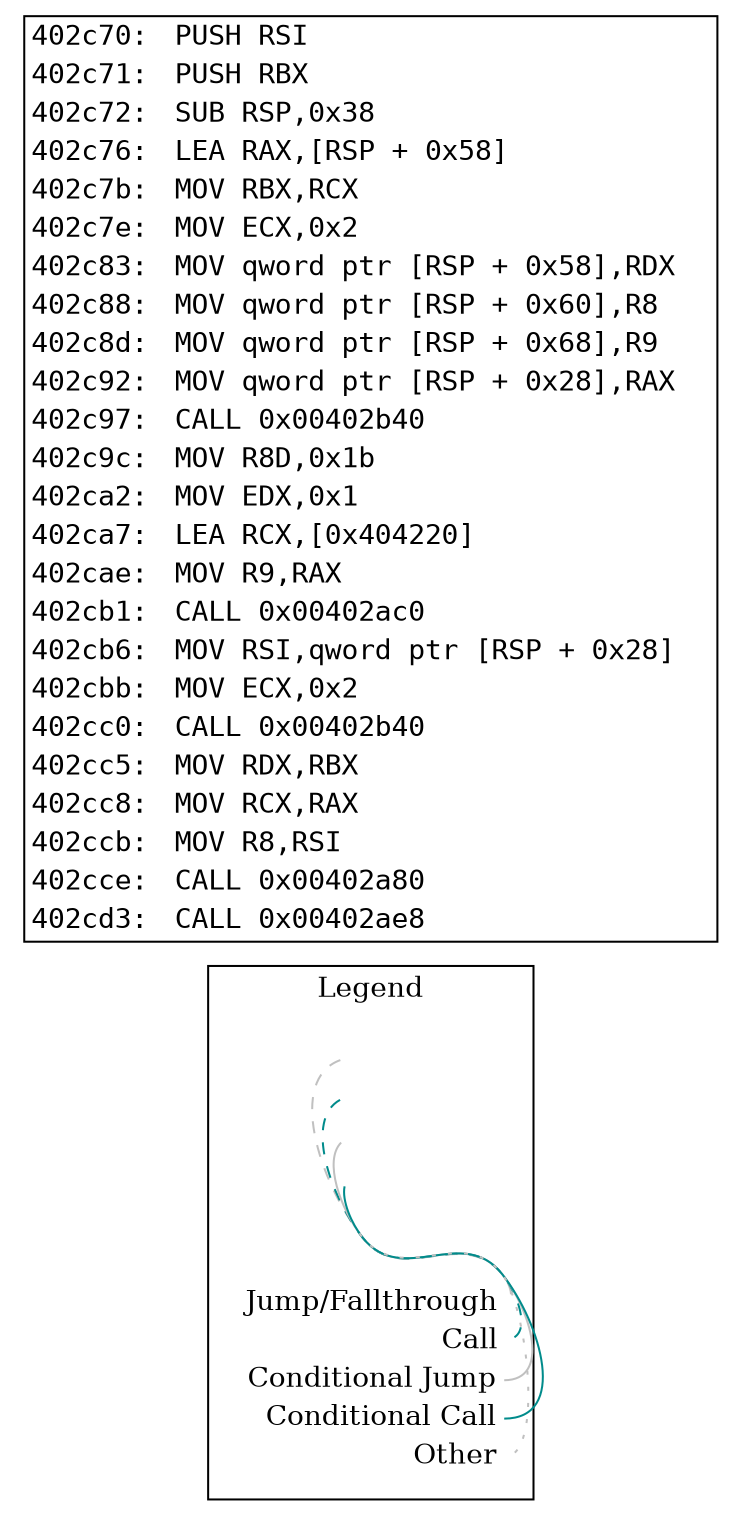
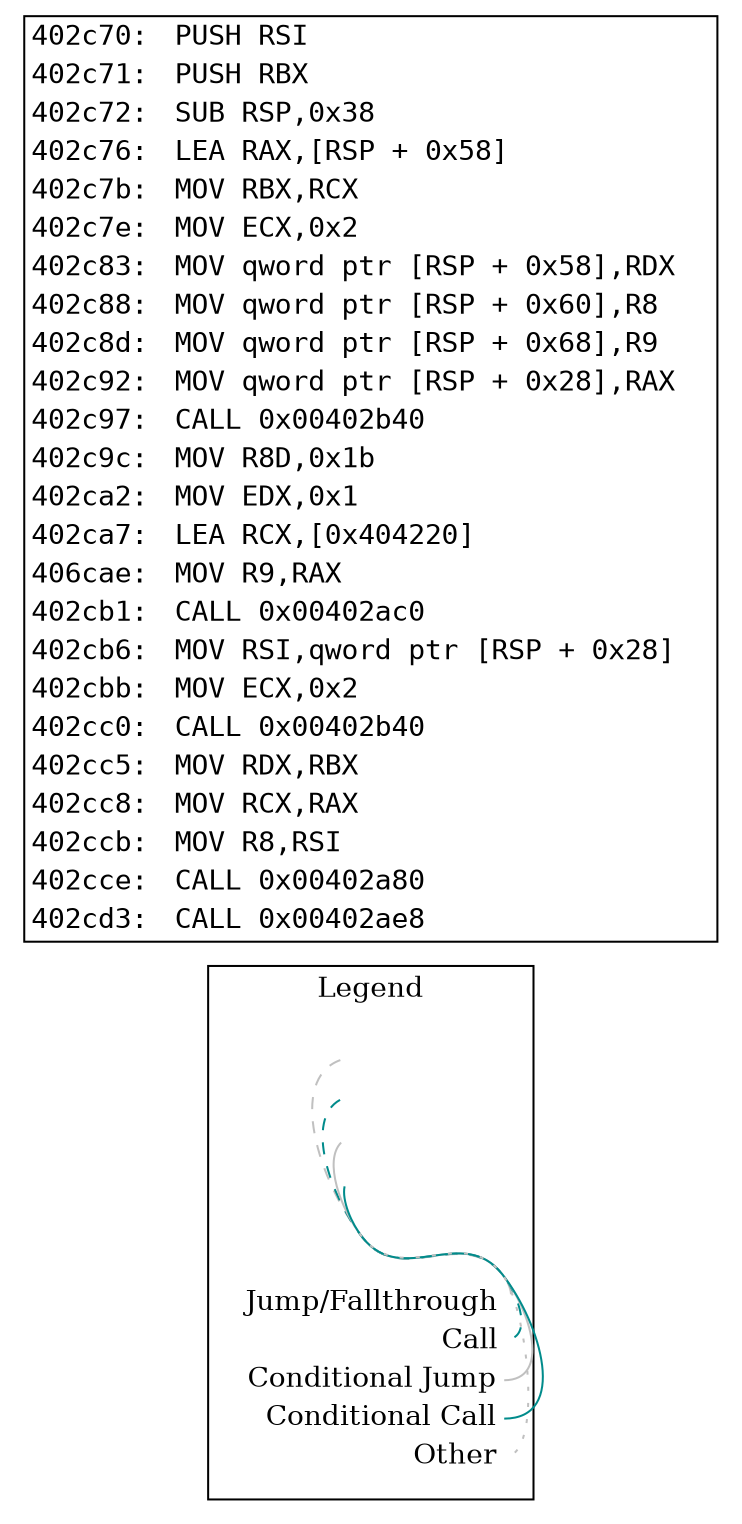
  digraph {
    newrank=true
    rankdir=LR
    node [shape=plaintext]
    edge [color=gray]
    n1 [label=<<table border="0" cellpadding="2" cellspacing="0" cellborder="0">                   <tr><td align="right" port="i1">Jump/Fallthrough</td></tr>                   <tr><td align="right" port="i2">Call</td></tr>                   <tr><td align="right" port="i3">Conditional Jump</td></tr>                   <tr><td align="right" port="i4">Conditional Call</td></tr>                   <tr><td align="right" port="i5">Other</td></tr>                </table>>]
    n2 [label=<<table border="0" cellpadding="2" cellspacing="0" cellborder="0">                    <tr><td port="i1">&nbsp;</td></tr>                    <tr><td port="i2">&nbsp;</td></tr>                    <tr><td port="i3">&nbsp;</td></tr>                    <tr><td port="i4">&nbsp;</td></tr>                    <tr><td port="i5">&nbsp;</td></tr>                 </table>>]
-   n3 [label=<     <TABLE BORDER="1" CELLBORDER="0" CELLSPACING="0">       <TR>         <TD PORT="insn_402c70" ALIGN="RIGHT"><FONT FACE="monospace">402c70: </FONT></TD>         <TD ALIGN="LEFT"><FONT FACE="monospace">PUSH RSI</FONT></TD>         <TD>&nbsp;&nbsp;&nbsp;</TD> // for spacing       </TR>       <TR>         <TD PORT="insn_402c71" ALIGN="RIGHT"><FONT FACE="monospace">402c71: </FONT></TD>         <TD ALIGN="LEFT"><FONT FACE="monospace">PUSH RBX</FONT></TD>         <TD>&nbsp;&nbsp;&nbsp;</TD> // for spacing       </TR>       <TR>         <TD PORT="insn_402c72" ALIGN="RIGHT"><FONT FACE="monospace">402c72: </FONT></TD>         <TD ALIGN="LEFT"><FONT FACE="monospace">SUB RSP,0x38</FONT></TD>         <TD>&nbsp;&nbsp;&nbsp;</TD> // for spacing       </TR>       <TR>         <TD PORT="insn_402c76" ALIGN="RIGHT"><FONT FACE="monospace">402c76: </FONT></TD>         <TD ALIGN="LEFT"><FONT FACE="monospace">LEA RAX,[RSP + 0x58]</FONT></TD>         <TD>&nbsp;&nbsp;&nbsp;</TD> // for spacing       </TR>       <TR>         <TD PORT="insn_402c7b" ALIGN="RIGHT"><FONT FACE="monospace">402c7b: </FONT></TD>         <TD ALIGN="LEFT"><FONT FACE="monospace">MOV RBX,RCX</FONT></TD>         <TD>&nbsp;&nbsp;&nbsp;</TD> // for spacing       </TR>       <TR>         <TD PORT="insn_402c7e" ALIGN="RIGHT"><FONT FACE="monospace">402c7e: </FONT></TD>         <TD ALIGN="LEFT"><FONT FACE="monospace">MOV ECX,0x2</FONT></TD>         <TD>&nbsp;&nbsp;&nbsp;</TD> // for spacing       </TR>       <TR>         <TD PORT="insn_402c83" ALIGN="RIGHT"><FONT FACE="monospace">402c83: </FONT></TD>         <TD ALIGN="LEFT"><FONT FACE="monospace">MOV qword ptr [RSP + 0x58],RDX</FONT></TD>         <TD>&nbsp;&nbsp;&nbsp;</TD> // for spacing       </TR>       <TR>         <TD PORT="insn_402c88" ALIGN="RIGHT"><FONT FACE="monospace">402c88: </FONT></TD>         <TD ALIGN="LEFT"><FONT FACE="monospace">MOV qword ptr [RSP + 0x60],R8</FONT></TD>         <TD>&nbsp;&nbsp;&nbsp;</TD> // for spacing       </TR>       <TR>         <TD PORT="insn_402c8d" ALIGN="RIGHT"><FONT FACE="monospace">402c8d: </FONT></TD>         <TD ALIGN="LEFT"><FONT FACE="monospace">MOV qword ptr [RSP + 0x68],R9</FONT></TD>         <TD>&nbsp;&nbsp;&nbsp;</TD> // for spacing       </TR>       <TR>         <TD PORT="insn_402c92" ALIGN="RIGHT"><FONT FACE="monospace">402c92: </FONT></TD>         <TD ALIGN="LEFT"><FONT FACE="monospace">MOV qword ptr [RSP + 0x28],RAX</FONT></TD>         <TD>&nbsp;&nbsp;&nbsp;</TD> // for spacing       </TR>       <TR>         <TD PORT="insn_402c97" ALIGN="RIGHT"><FONT FACE="monospace">402c97: </FONT></TD>         <TD ALIGN="LEFT"><FONT FACE="monospace">CALL 0x00402b40</FONT></TD>         <TD>&nbsp;&nbsp;&nbsp;</TD> // for spacing       </TR>       <TR>         <TD PORT="insn_402c9c" ALIGN="RIGHT"><FONT FACE="monospace">402c9c: </FONT></TD>         <TD ALIGN="LEFT"><FONT FACE="monospace">MOV R8D,0x1b</FONT></TD>         <TD>&nbsp;&nbsp;&nbsp;</TD> // for spacing       </TR>       <TR>         <TD PORT="insn_402ca2" ALIGN="RIGHT"><FONT FACE="monospace">402ca2: </FONT></TD>         <TD ALIGN="LEFT"><FONT FACE="monospace">MOV EDX,0x1</FONT></TD>         <TD>&nbsp;&nbsp;&nbsp;</TD> // for spacing       </TR>       <TR>         <TD PORT="insn_402ca7" ALIGN="RIGHT"><FONT FACE="monospace">402ca7: </FONT></TD>         <TD ALIGN="LEFT"><FONT FACE="monospace">LEA RCX,[0x404220]</FONT></TD>         <TD>&nbsp;&nbsp;&nbsp;</TD> // for spacing       </TR>       <TR>         <TD PORT="insn_402cae" ALIGN="RIGHT"><FONT FACE="monospace">402cae: </FONT></TD>         <TD ALIGN="LEFT"><FONT FACE="monospace">MOV R9,RAX</FONT></TD>         <TD>&nbsp;&nbsp;&nbsp;</TD> // for spacing       </TR>       <TR>         <TD PORT="insn_402cb1" ALIGN="RIGHT"><FONT FACE="monospace">402cb1: </FONT></TD>         <TD ALIGN="LEFT"><FONT FACE="monospace">CALL 0x00402ac0</FONT></TD>         <TD>&nbsp;&nbsp;&nbsp;</TD> // for spacing       </TR>       <TR>         <TD PORT="insn_402cb6" ALIGN="RIGHT"><FONT FACE="monospace">402cb6: </FONT></TD>         <TD ALIGN="LEFT"><FONT FACE="monospace">MOV RSI,qword ptr [RSP + 0x28]</FONT></TD>         <TD>&nbsp;&nbsp;&nbsp;</TD> // for spacing       </TR>       <TR>         <TD PORT="insn_402cbb" ALIGN="RIGHT"><FONT FACE="monospace">402cbb: </FONT></TD>         <TD ALIGN="LEFT"><FONT FACE="monospace">MOV ECX,0x2</FONT></TD>         <TD>&nbsp;&nbsp;&nbsp;</TD> // for spacing       </TR>       <TR>         <TD PORT="insn_402cc0" ALIGN="RIGHT"><FONT FACE="monospace">402cc0: </FONT></TD>         <TD ALIGN="LEFT"><FONT FACE="monospace">CALL 0x00402b40</FONT></TD>         <TD>&nbsp;&nbsp;&nbsp;</TD> // for spacing       </TR>       <TR>         <TD PORT="insn_402cc5" ALIGN="RIGHT"><FONT FACE="monospace">402cc5: </FONT></TD>         <TD ALIGN="LEFT"><FONT FACE="monospace">MOV RDX,RBX</FONT></TD>         <TD>&nbsp;&nbsp;&nbsp;</TD> // for spacing       </TR>       <TR>         <TD PORT="insn_402cc8" ALIGN="RIGHT"><FONT FACE="monospace">402cc8: </FONT></TD>         <TD ALIGN="LEFT"><FONT FACE="monospace">MOV RCX,RAX</FONT></TD>         <TD>&nbsp;&nbsp;&nbsp;</TD> // for spacing       </TR>       <TR>         <TD PORT="insn_402ccb" ALIGN="RIGHT"><FONT FACE="monospace">402ccb: </FONT></TD>         <TD ALIGN="LEFT"><FONT FACE="monospace">MOV R8,RSI</FONT></TD>         <TD>&nbsp;&nbsp;&nbsp;</TD> // for spacing       </TR>       <TR>         <TD PORT="insn_402cce" ALIGN="RIGHT"><FONT FACE="monospace">402cce: </FONT></TD>         <TD ALIGN="LEFT"><FONT FACE="monospace">CALL 0x00402a80</FONT></TD>         <TD>&nbsp;&nbsp;&nbsp;</TD> // for spacing       </TR>       <TR>         <TD PORT="insn_402cd3" ALIGN="RIGHT"><FONT FACE="monospace">402cd3: </FONT></TD>         <TD ALIGN="LEFT"><FONT FACE="monospace">CALL 0x00402ae8</FONT></TD>         <TD>&nbsp;&nbsp;&nbsp;</TD> // for spacing       </TR>     </TABLE>>]
+   n3 [label=<     <TABLE BORDER="1" CELLBORDER="0" CELLSPACING="0">       <TR>         <TD PORT="insn_402c70" ALIGN="RIGHT"><FONT FACE="monospace">402c70: </FONT></TD>         <TD ALIGN="LEFT"><FONT FACE="monospace">PUSH RSI</FONT></TD>         <TD>&nbsp;&nbsp;&nbsp;</TD> // for spacing       </TR>       <TR>         <TD PORT="insn_402c71" ALIGN="RIGHT"><FONT FACE="monospace">402c71: </FONT></TD>         <TD ALIGN="LEFT"><FONT FACE="monospace">PUSH RBX</FONT></TD>         <TD>&nbsp;&nbsp;&nbsp;</TD> // for spacing       </TR>       <TR>         <TD PORT="insn_402c72" ALIGN="RIGHT"><FONT FACE="monospace">402c72: </FONT></TD>         <TD ALIGN="LEFT"><FONT FACE="monospace">SUB RSP,0x38</FONT></TD>         <TD>&nbsp;&nbsp;&nbsp;</TD> // for spacing       </TR>       <TR>         <TD PORT="insn_402c76" ALIGN="RIGHT"><FONT FACE="monospace">402c76: </FONT></TD>         <TD ALIGN="LEFT"><FONT FACE="monospace">LEA RAX,[RSP + 0x58]</FONT></TD>         <TD>&nbsp;&nbsp;&nbsp;</TD> // for spacing       </TR>       <TR>         <TD PORT="insn_402c7b" ALIGN="RIGHT"><FONT FACE="monospace">402c7b: </FONT></TD>         <TD ALIGN="LEFT"><FONT FACE="monospace">MOV RBX,RCX</FONT></TD>         <TD>&nbsp;&nbsp;&nbsp;</TD> // for spacing       </TR>       <TR>         <TD PORT="insn_402c7e" ALIGN="RIGHT"><FONT FACE="monospace">402c7e: </FONT></TD>         <TD ALIGN="LEFT"><FONT FACE="monospace">MOV ECX,0x2</FONT></TD>         <TD>&nbsp;&nbsp;&nbsp;</TD> // for spacing       </TR>       <TR>         <TD PORT="insn_402c83" ALIGN="RIGHT"><FONT FACE="monospace">402c83: </FONT></TD>         <TD ALIGN="LEFT"><FONT FACE="monospace">MOV qword ptr [RSP + 0x58],RDX</FONT></TD>         <TD>&nbsp;&nbsp;&nbsp;</TD> // for spacing       </TR>       <TR>         <TD PORT="insn_402c88" ALIGN="RIGHT"><FONT FACE="monospace">402c88: </FONT></TD>         <TD ALIGN="LEFT"><FONT FACE="monospace">MOV qword ptr [RSP + 0x60],R8</FONT></TD>         <TD>&nbsp;&nbsp;&nbsp;</TD> // for spacing       </TR>       <TR>         <TD PORT="insn_402c8d" ALIGN="RIGHT"><FONT FACE="monospace">402c8d: </FONT></TD>         <TD ALIGN="LEFT"><FONT FACE="monospace">MOV qword ptr [RSP + 0x68],R9</FONT></TD>         <TD>&nbsp;&nbsp;&nbsp;</TD> // for spacing       </TR>       <TR>         <TD PORT="insn_402c92" ALIGN="RIGHT"><FONT FACE="monospace">402c92: </FONT></TD>         <TD ALIGN="LEFT"><FONT FACE="monospace">MOV qword ptr [RSP + 0x28],RAX</FONT></TD>         <TD>&nbsp;&nbsp;&nbsp;</TD> // for spacing       </TR>       <TR>         <TD PORT="insn_402c97" ALIGN="RIGHT"><FONT FACE="monospace">402c97: </FONT></TD>         <TD ALIGN="LEFT"><FONT FACE="monospace">CALL 0x00402b40</FONT></TD>         <TD>&nbsp;&nbsp;&nbsp;</TD> // for spacing       </TR>       <TR>         <TD PORT="insn_402c9c" ALIGN="RIGHT"><FONT FACE="monospace">402c9c: </FONT></TD>         <TD ALIGN="LEFT"><FONT FACE="monospace">MOV R8D,0x1b</FONT></TD>         <TD>&nbsp;&nbsp;&nbsp;</TD> // for spacing       </TR>       <TR>         <TD PORT="insn_402ca2" ALIGN="RIGHT"><FONT FACE="monospace">402ca2: </FONT></TD>         <TD ALIGN="LEFT"><FONT FACE="monospace">MOV EDX,0x1</FONT></TD>         <TD>&nbsp;&nbsp;&nbsp;</TD> // for spacing       </TR>       <TR>         <TD PORT="insn_402ca7" ALIGN="RIGHT"><FONT FACE="monospace">402ca7: </FONT></TD>         <TD ALIGN="LEFT"><FONT FACE="monospace">LEA RCX,[0x404220]</FONT></TD>         <TD>&nbsp;&nbsp;&nbsp;</TD> // for spacing       </TR>       <TR>         <TD PORT="insn_402cae" ALIGN="RIGHT"><FONT FACE="monospace">406cae: </FONT></TD>         <TD ALIGN="LEFT"><FONT FACE="monospace">MOV R9,RAX</FONT></TD>         <TD>&nbsp;&nbsp;&nbsp;</TD> // for spacing       </TR>       <TR>         <TD PORT="insn_402cb1" ALIGN="RIGHT"><FONT FACE="monospace">402cb1: </FONT></TD>         <TD ALIGN="LEFT"><FONT FACE="monospace">CALL 0x00402ac0</FONT></TD>         <TD>&nbsp;&nbsp;&nbsp;</TD> // for spacing       </TR>       <TR>         <TD PORT="insn_402cb6" ALIGN="RIGHT"><FONT FACE="monospace">402cb6: </FONT></TD>         <TD ALIGN="LEFT"><FONT FACE="monospace">MOV RSI,qword ptr [RSP + 0x28]</FONT></TD>         <TD>&nbsp;&nbsp;&nbsp;</TD> // for spacing       </TR>       <TR>         <TD PORT="insn_402cbb" ALIGN="RIGHT"><FONT FACE="monospace">402cbb: </FONT></TD>         <TD ALIGN="LEFT"><FONT FACE="monospace">MOV ECX,0x2</FONT></TD>         <TD>&nbsp;&nbsp;&nbsp;</TD> // for spacing       </TR>       <TR>         <TD PORT="insn_402cc0" ALIGN="RIGHT"><FONT FACE="monospace">402cc0: </FONT></TD>         <TD ALIGN="LEFT"><FONT FACE="monospace">CALL 0x00402b40</FONT></TD>         <TD>&nbsp;&nbsp;&nbsp;</TD> // for spacing       </TR>       <TR>         <TD PORT="insn_402cc5" ALIGN="RIGHT"><FONT FACE="monospace">402cc5: </FONT></TD>         <TD ALIGN="LEFT"><FONT FACE="monospace">MOV RDX,RBX</FONT></TD>         <TD>&nbsp;&nbsp;&nbsp;</TD> // for spacing       </TR>       <TR>         <TD PORT="insn_402cc8" ALIGN="RIGHT"><FONT FACE="monospace">402cc8: </FONT></TD>         <TD ALIGN="LEFT"><FONT FACE="monospace">MOV RCX,RAX</FONT></TD>         <TD>&nbsp;&nbsp;&nbsp;</TD> // for spacing       </TR>       <TR>         <TD PORT="insn_402ccb" ALIGN="RIGHT"><FONT FACE="monospace">402ccb: </FONT></TD>         <TD ALIGN="LEFT"><FONT FACE="monospace">MOV R8,RSI</FONT></TD>         <TD>&nbsp;&nbsp;&nbsp;</TD> // for spacing       </TR>       <TR>         <TD PORT="insn_402cce" ALIGN="RIGHT"><FONT FACE="monospace">402cce: </FONT></TD>         <TD ALIGN="LEFT"><FONT FACE="monospace">CALL 0x00402a80</FONT></TD>         <TD>&nbsp;&nbsp;&nbsp;</TD> // for spacing       </TR>       <TR>         <TD PORT="insn_402cd3" ALIGN="RIGHT"><FONT FACE="monospace">402cd3: </FONT></TD>         <TD ALIGN="LEFT"><FONT FACE="monospace">CALL 0x00402ae8</FONT></TD>         <TD>&nbsp;&nbsp;&nbsp;</TD> // for spacing       </TR>     </TABLE>>]
    subgraph cluster_1 {
      label=Legend
      rank=same
      n1
      n2
    }
    n1 -> n2 [headport="i1:w" style=dashed tailport="i1:e"]
    n1 -> n2 [color=cyan4 headport="i2:w" style=dashed tailport="i2:e"]
    n1 -> n2 [headport="i3:w" tailport="i3:e"]
    n1 -> n2 [color=cyan4 headport="i4:w" tailport="i4:e"]
    n1 -> n2 [headport="i5:w" style=dotted tailport="i5:e"]
  }
